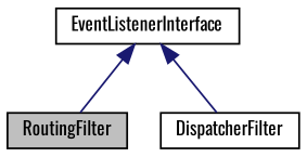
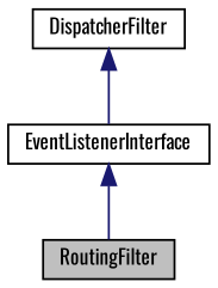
  digraph {
    fontname=Oswald
    node [color=black fillcolor=white fontname=Oswald fontsize=10 shape=record style=filled]
    edge [color=midnightblue dir=back fontname=Oswald fontsize=10 labelfontname=Helvetica labelfontsize=10 style=solid]
    n1 [fillcolor=grey75 fontcolor=black height=0.2 label=RoutingFilter width=0.4]
    n2 [height=0.2 label=DispatcherFilter width=0.4]
    n3 [height=0.2 label=EventListenerInterface width=0.4]
    n3 -> n1
-   n3 -> n2
+   n2 -> n3
  }
